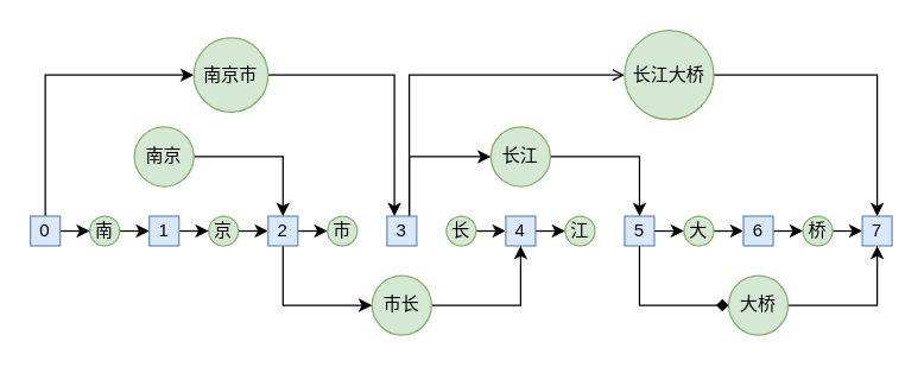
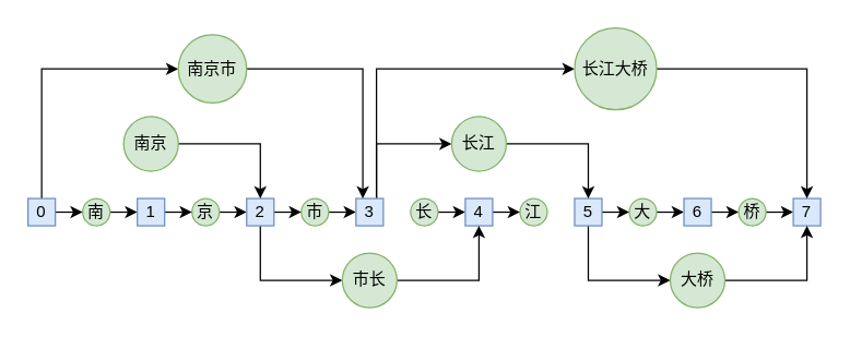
  <mxCell id="0" />
  <mxCell id="1" parent="0" />
  <mxCell id="2" style="edgeStyle=orthogonalEdgeStyle;rounded=0;orthogonalLoop=1;jettySize=auto;html=1;exitX=1;exitY=0.5;exitDx=0;exitDy=0;entryX=0;entryY=0.5;entryDx=0;entryDy=0;" parent="1" source="3" target="10" edge="1"><mxGeometry relative="1" as="geometry" /></mxCell>
  <mxCell id="3" value="南" style="ellipse;whiteSpace=wrap;html=1;aspect=fixed;fillColor=#d5e8d4;strokeColor=#82b366;" parent="1" vertex="1"><mxGeometry x="60" y="145" width="20" height="20" as="geometry" /></mxCell>
  <mxCell id="4" style="edgeStyle=orthogonalEdgeStyle;rounded=0;orthogonalLoop=1;jettySize=auto;html=1;exitX=1;exitY=0.5;exitDx=0;exitDy=0;entryX=0;entryY=0.5;entryDx=0;entryDy=0;" parent="1" source="6" target="3" edge="1"><mxGeometry relative="1" as="geometry" /></mxCell>
  <mxCell id="5" style="edgeStyle=orthogonalEdgeStyle;rounded=0;orthogonalLoop=1;jettySize=auto;html=1;exitX=0.5;exitY=0;exitDx=0;exitDy=0;entryX=0;entryY=0.5;entryDx=0;entryDy=0;" parent="1" source="6" target="37" edge="1"><mxGeometry relative="1" as="geometry" /></mxCell>
  <mxCell id="6" value="0" style="whiteSpace=wrap;html=1;aspect=fixed;fillColor=#dae8fc;strokeColor=#6c8ebf;" parent="1" vertex="1"><mxGeometry x="20" y="145" width="20" height="20" as="geometry" /></mxCell>
  <mxCell id="7" style="edgeStyle=orthogonalEdgeStyle;rounded=0;orthogonalLoop=1;jettySize=auto;html=1;exitX=1;exitY=0.5;exitDx=0;exitDy=0;entryX=0;entryY=0.5;entryDx=0;entryDy=0;" parent="1" source="8" target="15" edge="1"><mxGeometry relative="1" as="geometry" /></mxCell>
  <mxCell id="8" value="京" style="ellipse;whiteSpace=wrap;html=1;aspect=fixed;fillColor=#d5e8d4;strokeColor=#82b366;" parent="1" vertex="1"><mxGeometry x="140" y="145" width="20" height="20" as="geometry" /></mxCell>
  <mxCell id="9" style="edgeStyle=orthogonalEdgeStyle;rounded=0;orthogonalLoop=1;jettySize=auto;html=1;exitX=1;exitY=0.5;exitDx=0;exitDy=0;entryX=0;entryY=0.5;entryDx=0;entryDy=0;" parent="1" source="10" target="8" edge="1"><mxGeometry relative="1" as="geometry" /></mxCell>
  <mxCell id="10" value="1" style="whiteSpace=wrap;html=1;aspect=fixed;fillColor=#dae8fc;strokeColor=#6c8ebf;" parent="1" vertex="1"><mxGeometry x="100" y="145" width="20" height="20" as="geometry" /></mxCell>
+ <mxCell id="11" style="edgeStyle=orthogonalEdgeStyle;rounded=0;orthogonalLoop=1;jettySize=auto;html=1;exitX=1;exitY=0.5;exitDx=0;exitDy=0;entryX=0;entryY=0.5;entryDx=0;entryDy=0;" parent="1" source="12" target="20" edge="1"><mxGeometry relative="1" as="geometry" /></mxCell>
  <mxCell id="12" value="市" style="ellipse;whiteSpace=wrap;html=1;aspect=fixed;fillColor=#d5e8d4;strokeColor=#82b366;" parent="1" vertex="1"><mxGeometry x="220" y="145" width="20" height="20" as="geometry" /></mxCell>
  <mxCell id="13" style="edgeStyle=orthogonalEdgeStyle;rounded=0;orthogonalLoop=1;jettySize=auto;html=1;exitX=1;exitY=0.5;exitDx=0;exitDy=0;entryX=0;entryY=0.5;entryDx=0;entryDy=0;" parent="1" source="15" target="12" edge="1"><mxGeometry relative="1" as="geometry" /></mxCell>
  <mxCell id="14" style="edgeStyle=orthogonalEdgeStyle;rounded=0;orthogonalLoop=1;jettySize=auto;html=1;exitX=0.5;exitY=1;exitDx=0;exitDy=0;entryX=0;entryY=0.5;entryDx=0;entryDy=0;" parent="1" source="15" target="39" edge="1"><mxGeometry relative="1" as="geometry" /></mxCell>
  <mxCell id="15" value="2" style="whiteSpace=wrap;html=1;aspect=fixed;fillColor=#dae8fc;strokeColor=#6c8ebf;" parent="1" vertex="1"><mxGeometry x="180" y="145" width="20" height="20" as="geometry" /></mxCell>
  <mxCell id="16" style="edgeStyle=orthogonalEdgeStyle;rounded=0;orthogonalLoop=1;jettySize=auto;html=1;exitX=1;exitY=0.5;exitDx=0;exitDy=0;entryX=0;entryY=0.5;entryDx=0;entryDy=0;" parent="1" source="17" target="23" edge="1"><mxGeometry relative="1" as="geometry" /></mxCell>
  <mxCell id="17" value="长" style="ellipse;whiteSpace=wrap;html=1;aspect=fixed;fillColor=#d5e8d4;strokeColor=#82b366;" parent="1" vertex="1"><mxGeometry x="300" y="145" width="20" height="20" as="geometry" /></mxCell>
  <mxCell id="18" style="edgeStyle=orthogonalEdgeStyle;rounded=0;orthogonalLoop=1;jettySize=auto;html=1;exitX=0.75;exitY=0;exitDx=0;exitDy=0;entryX=0;entryY=0.5;entryDx=0;entryDy=0;" parent="1" source="20" target="41" edge="1"><mxGeometry relative="1" as="geometry" /></mxCell>
- <mxCell id="19" style="edgeStyle=orthogonalEdgeStyle;rounded=0;orthogonalLoop=1;jettySize=auto;html=1;exitX=0.75;exitY=0;exitDx=0;exitDy=0;entryX=0;entryY=0.5;entryDx=0;entryDy=0;endArrow=open;" parent="1" source="20" target="43" edge="1"><mxGeometry relative="1" as="geometry" /></mxCell>
+ <mxCell id="19" style="edgeStyle=orthogonalEdgeStyle;rounded=0;orthogonalLoop=1;jettySize=auto;html=1;exitX=0.75;exitY=0;exitDx=0;exitDy=0;entryX=0;entryY=0.5;entryDx=0;entryDy=0;" parent="1" source="20" target="43" edge="1"><mxGeometry relative="1" as="geometry" /></mxCell>
  <mxCell id="20" value="3" style="whiteSpace=wrap;html=1;aspect=fixed;fillColor=#dae8fc;strokeColor=#6c8ebf;" parent="1" vertex="1"><mxGeometry x="260" y="145" width="20" height="20" as="geometry" /></mxCell>
  <mxCell id="21" value="江" style="ellipse;whiteSpace=wrap;html=1;aspect=fixed;fillColor=#d5e8d4;strokeColor=#82b366;" parent="1" vertex="1"><mxGeometry x="380" y="145" width="20" height="20" as="geometry" /></mxCell>
  <mxCell id="22" style="edgeStyle=orthogonalEdgeStyle;rounded=0;orthogonalLoop=1;jettySize=auto;html=1;exitX=1;exitY=0.5;exitDx=0;exitDy=0;entryX=0;entryY=0.5;entryDx=0;entryDy=0;" parent="1" source="23" target="21" edge="1"><mxGeometry relative="1" as="geometry" /></mxCell>
  <mxCell id="23" value="4" style="whiteSpace=wrap;html=1;aspect=fixed;fillColor=#dae8fc;strokeColor=#6c8ebf;" parent="1" vertex="1"><mxGeometry x="340" y="145" width="20" height="20" as="geometry" /></mxCell>
  <mxCell id="24" style="edgeStyle=orthogonalEdgeStyle;rounded=0;orthogonalLoop=1;jettySize=auto;html=1;exitX=1;exitY=0.5;exitDx=0;exitDy=0;entryX=0;entryY=0.5;entryDx=0;entryDy=0;" parent="1" source="25" target="32" edge="1"><mxGeometry relative="1" as="geometry" /></mxCell>
  <mxCell id="25" value="大" style="ellipse;whiteSpace=wrap;html=1;aspect=fixed;fillColor=#d5e8d4;strokeColor=#82b366;" parent="1" vertex="1"><mxGeometry x="460" y="145" width="20" height="20" as="geometry" /></mxCell>
  <mxCell id="26" style="edgeStyle=orthogonalEdgeStyle;rounded=0;orthogonalLoop=1;jettySize=auto;html=1;exitX=1;exitY=0.5;exitDx=0;exitDy=0;entryX=0;entryY=0.5;entryDx=0;entryDy=0;" parent="1" source="28" target="25" edge="1"><mxGeometry relative="1" as="geometry" /></mxCell>
- <mxCell id="27" style="edgeStyle=orthogonalEdgeStyle;rounded=0;orthogonalLoop=1;jettySize=auto;html=1;exitX=0.5;exitY=1;exitDx=0;exitDy=0;entryX=0;entryY=0.5;entryDx=0;entryDy=0;endArrow=diamond;" parent="1" source="28" target="45" edge="1"><mxGeometry relative="1" as="geometry" /></mxCell>
+ <mxCell id="27" style="edgeStyle=orthogonalEdgeStyle;rounded=0;orthogonalLoop=1;jettySize=auto;html=1;exitX=0.5;exitY=1;exitDx=0;exitDy=0;entryX=0;entryY=0.5;entryDx=0;entryDy=0;" parent="1" source="28" target="45" edge="1"><mxGeometry relative="1" as="geometry" /></mxCell>
  <mxCell id="28" value="5" style="whiteSpace=wrap;html=1;aspect=fixed;fillColor=#dae8fc;strokeColor=#6c8ebf;" parent="1" vertex="1"><mxGeometry x="420" y="145" width="20" height="20" as="geometry" /></mxCell>
  <mxCell id="29" style="edgeStyle=orthogonalEdgeStyle;rounded=0;orthogonalLoop=1;jettySize=auto;html=1;exitX=1;exitY=0.5;exitDx=0;exitDy=0;entryX=0;entryY=0.5;entryDx=0;entryDy=0;" parent="1" source="30" target="33" edge="1"><mxGeometry relative="1" as="geometry" /></mxCell>
  <mxCell id="30" value="桥" style="ellipse;whiteSpace=wrap;html=1;aspect=fixed;fillColor=#d5e8d4;strokeColor=#82b366;" parent="1" vertex="1"><mxGeometry x="540" y="145" width="20" height="20" as="geometry" /></mxCell>
  <mxCell id="31" style="edgeStyle=orthogonalEdgeStyle;rounded=0;orthogonalLoop=1;jettySize=auto;html=1;exitX=1;exitY=0.5;exitDx=0;exitDy=0;entryX=0;entryY=0.5;entryDx=0;entryDy=0;" parent="1" source="32" target="30" edge="1"><mxGeometry relative="1" as="geometry" /></mxCell>
  <mxCell id="32" value="6" style="whiteSpace=wrap;html=1;aspect=fixed;fillColor=#dae8fc;strokeColor=#6c8ebf;" parent="1" vertex="1"><mxGeometry x="500" y="145" width="20" height="20" as="geometry" /></mxCell>
  <mxCell id="33" value="7" style="whiteSpace=wrap;html=1;aspect=fixed;fillColor=#dae8fc;strokeColor=#6c8ebf;" parent="1" vertex="1"><mxGeometry x="580" y="145" width="20" height="20" as="geometry" /></mxCell>
  <mxCell id="34" style="edgeStyle=orthogonalEdgeStyle;rounded=0;orthogonalLoop=1;jettySize=auto;html=1;exitX=1;exitY=0.5;exitDx=0;exitDy=0;entryX=0.5;entryY=0;entryDx=0;entryDy=0;" parent="1" source="35" target="15" edge="1"><mxGeometry relative="1" as="geometry" /></mxCell>
  <mxCell id="35" value="南京" style="ellipse;whiteSpace=wrap;html=1;aspect=fixed;fillColor=#d5e8d4;strokeColor=#82b366;" parent="1" vertex="1"><mxGeometry x="90" y="85" width="40" height="40" as="geometry" /></mxCell>
  <mxCell id="36" style="edgeStyle=orthogonalEdgeStyle;rounded=0;orthogonalLoop=1;jettySize=auto;html=1;exitX=1;exitY=0.5;exitDx=0;exitDy=0;entryX=0.25;entryY=0;entryDx=0;entryDy=0;" parent="1" source="37" target="20" edge="1"><mxGeometry relative="1" as="geometry" /></mxCell>
  <mxCell id="37" value="南京市" style="ellipse;whiteSpace=wrap;html=1;aspect=fixed;fillColor=#d5e8d4;strokeColor=#82b366;" parent="1" vertex="1"><mxGeometry x="130" y="25" width="50" height="50" as="geometry" /></mxCell>
  <mxCell id="38" style="edgeStyle=orthogonalEdgeStyle;rounded=0;orthogonalLoop=1;jettySize=auto;html=1;exitX=1;exitY=0.5;exitDx=0;exitDy=0;entryX=0.5;entryY=1;entryDx=0;entryDy=0;" parent="1" source="39" target="23" edge="1"><mxGeometry relative="1" as="geometry" /></mxCell>
  <mxCell id="39" value="市长" style="ellipse;whiteSpace=wrap;html=1;aspect=fixed;fillColor=#d5e8d4;strokeColor=#82b366;" parent="1" vertex="1"><mxGeometry x="250" y="185" width="40" height="40" as="geometry" /></mxCell>
  <mxCell id="40" style="edgeStyle=orthogonalEdgeStyle;rounded=0;orthogonalLoop=1;jettySize=auto;html=1;exitX=1;exitY=0.5;exitDx=0;exitDy=0;entryX=0.5;entryY=0;entryDx=0;entryDy=0;" parent="1" source="41" target="28" edge="1"><mxGeometry relative="1" as="geometry" /></mxCell>
  <mxCell id="41" value="长江" style="ellipse;whiteSpace=wrap;html=1;aspect=fixed;fillColor=#d5e8d4;strokeColor=#82b366;" parent="1" vertex="1"><mxGeometry x="330" y="85" width="40" height="40" as="geometry" /></mxCell>
  <mxCell id="42" style="edgeStyle=orthogonalEdgeStyle;rounded=0;orthogonalLoop=1;jettySize=auto;html=1;exitX=1;exitY=0.5;exitDx=0;exitDy=0;entryX=0.5;entryY=0;entryDx=0;entryDy=0;" parent="1" source="43" target="33" edge="1"><mxGeometry relative="1" as="geometry" /></mxCell>
  <mxCell id="43" value="长江大桥" style="ellipse;whiteSpace=wrap;html=1;aspect=fixed;fillColor=#d5e8d4;strokeColor=#82b366;" parent="1" vertex="1"><mxGeometry x="420" y="20" width="60" height="60" as="geometry" /></mxCell>
  <mxCell id="44" style="edgeStyle=orthogonalEdgeStyle;rounded=0;orthogonalLoop=1;jettySize=auto;html=1;exitX=1;exitY=0.5;exitDx=0;exitDy=0;entryX=0.5;entryY=1;entryDx=0;entryDy=0;" parent="1" source="45" target="33" edge="1"><mxGeometry relative="1" as="geometry" /></mxCell>
  <mxCell id="45" value="大桥" style="ellipse;whiteSpace=wrap;html=1;aspect=fixed;fillColor=#d5e8d4;strokeColor=#82b366;" parent="1" vertex="1"><mxGeometry x="490" y="185" width="40" height="40" as="geometry" /></mxCell>
